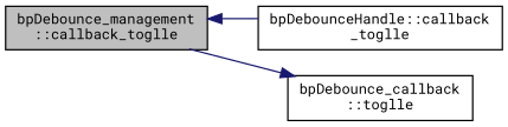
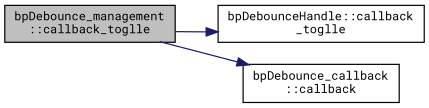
  digraph {
    fontname="Roboto Mono"
    rankdir=LR
    node [color=black fillcolor=white fontname="Roboto Mono" fontsize=10 shape=record style=filled]
    edge [color=midnightblue fontname="Roboto Mono" fontsize=10 labelfontname=Helvetica labelfontsize=10 style=solid]
    n1 [fillcolor=grey75 fontcolor=black height=0.2 label="bpDebounce_management\l::callback_toglle" width=0.4]
    n2 [height=0.2 label="bpDebounceHandle::callback\l_toglle" width=0.4]
-   n3 [height=0.2 label="bpDebounce_callback\l::toglle" width=0.4]
-   n2 -> n1
+   n3 [height=0.2 label="bpDebounce_callback\l::callback" width=0.4]
+   n1 -> n2
    n1 -> n3
  }
